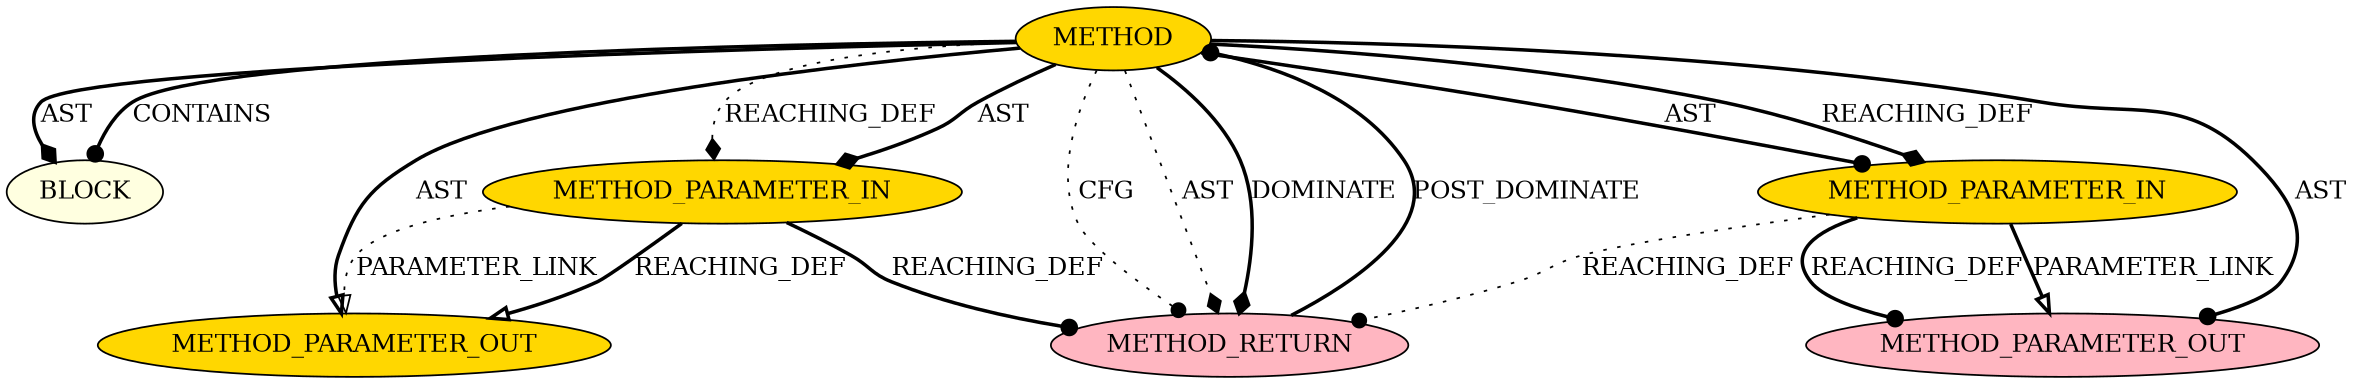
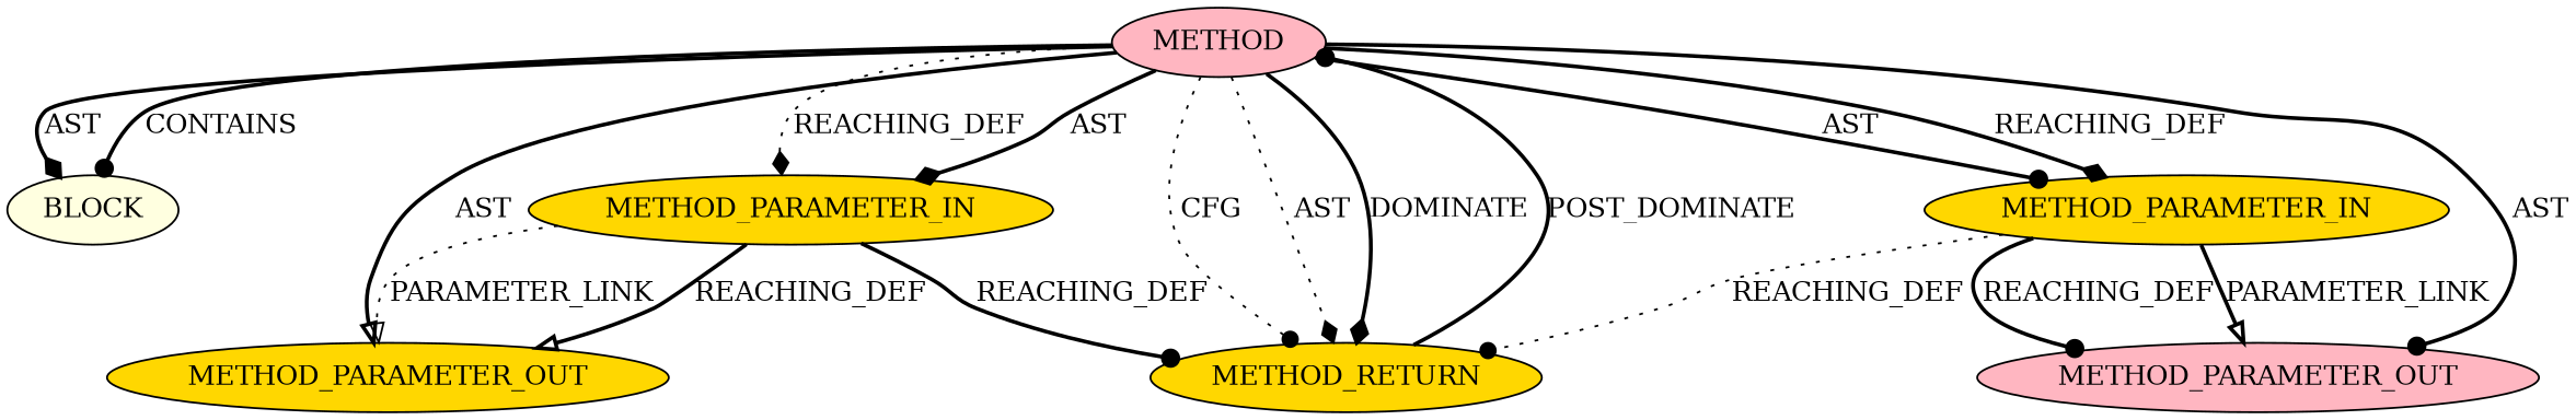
  digraph {
    node [CODE="<empty>" ORDER=1 TYPE_FULL_NAME=ANY fillcolor=gold style=filled EVALUATION_STRATEGY=BY_VALUE IS_VARIADIC=false]
    edge [arrowhead=dot style=bold]
    n1 [ARGUMENT_INDEX=1 fillcolor=lightyellow label=BLOCK EVALUATION_STRATEGY="" IS_VARIADIC=""]
-   n2 [AST_PARENT_FULL_NAME="<global>" AST_PARENT_TYPE=NAMESPACE_BLOCK FILENAME="<empty>" FULL_NAME=BIO_get_cipher_ctx IS_EXTERNAL=true NAME=BIO_get_cipher_ctx ORDER=0 label=METHOD TYPE_FULL_NAME="" EVALUATION_STRATEGY="" IS_VARIADIC=""]
+   n2 [AST_PARENT_FULL_NAME="<global>" AST_PARENT_TYPE=NAMESPACE_BLOCK FILENAME="<empty>" FULL_NAME=BIO_get_cipher_ctx IS_EXTERNAL=true NAME=BIO_get_cipher_ctx ORDER=0 fillcolor=lightpink label=METHOD TYPE_FULL_NAME="" EVALUATION_STRATEGY="" IS_VARIADIC=""]
    n3 [CODE=p2 INDEX=2 NAME=p2 ORDER=2 label=METHOD_PARAMETER_OUT]
    n4 [CODE=p2 INDEX=2 NAME=p2 ORDER=2 label=METHOD_PARAMETER_IN]
-   n5 [CODE=RET ORDER=2 fillcolor=lightpink label=METHOD_RETURN IS_VARIADIC=""]
+   n5 [CODE=RET ORDER=2 label=METHOD_RETURN IS_VARIADIC=""]
    n6 [CODE=p1 INDEX=1 NAME=p1 fillcolor=lightpink label=METHOD_PARAMETER_OUT]
    n7 [CODE=p1 INDEX=1 NAME=p1 label=METHOD_PARAMETER_IN]
    n2 -> n1 [arrowhead=diamond label=AST]
    n2 -> n1 [label=CONTAINS]
    n2 -> n3 [arrowhead=onormal label=AST]
    n2 -> n4 [arrowhead=diamond label=REACHING_DEF style=dotted]
    n2 -> n4 [arrowhead=diamond label=AST]
    n2 -> n5 [label=CFG style=dotted]
    n2 -> n5 [arrowhead=diamond label=AST style=dotted]
    n2 -> n5 [arrowhead=diamond label=DOMINATE]
    n2 -> n6 [label=AST]
    n2 -> n7 [label=AST]
    n2 -> n7 [arrowhead=diamond label=REACHING_DEF]
    n4 -> n3 [arrowhead=onormal label=PARAMETER_LINK style=dotted]
    n4 -> n3 [VARIABLE=p2 arrowhead=onormal label=REACHING_DEF]
    n4 -> n5 [VARIABLE=p2 label=REACHING_DEF]
    n5 -> n2 [label=POST_DOMINATE]
    n7 -> n5 [VARIABLE=p1 label=REACHING_DEF style=dotted]
    n7 -> n6 [VARIABLE=p1 label=REACHING_DEF]
    n7 -> n6 [arrowhead=onormal label=PARAMETER_LINK]
  }
